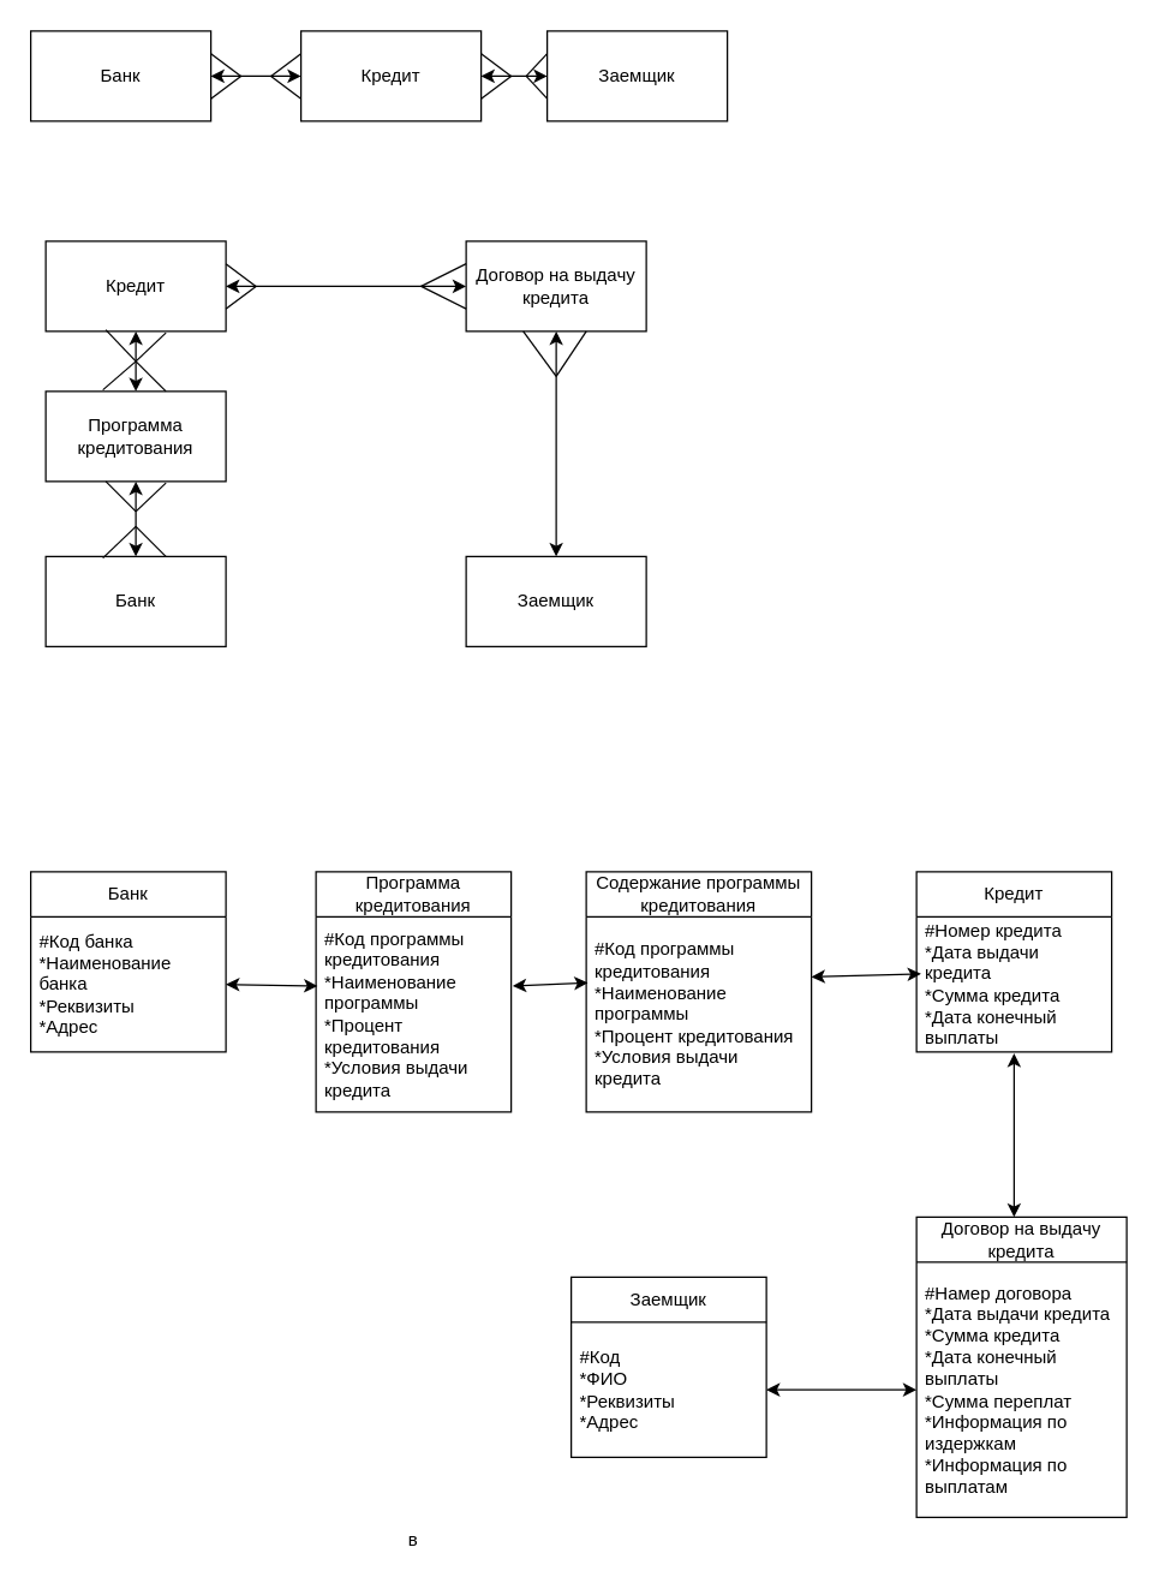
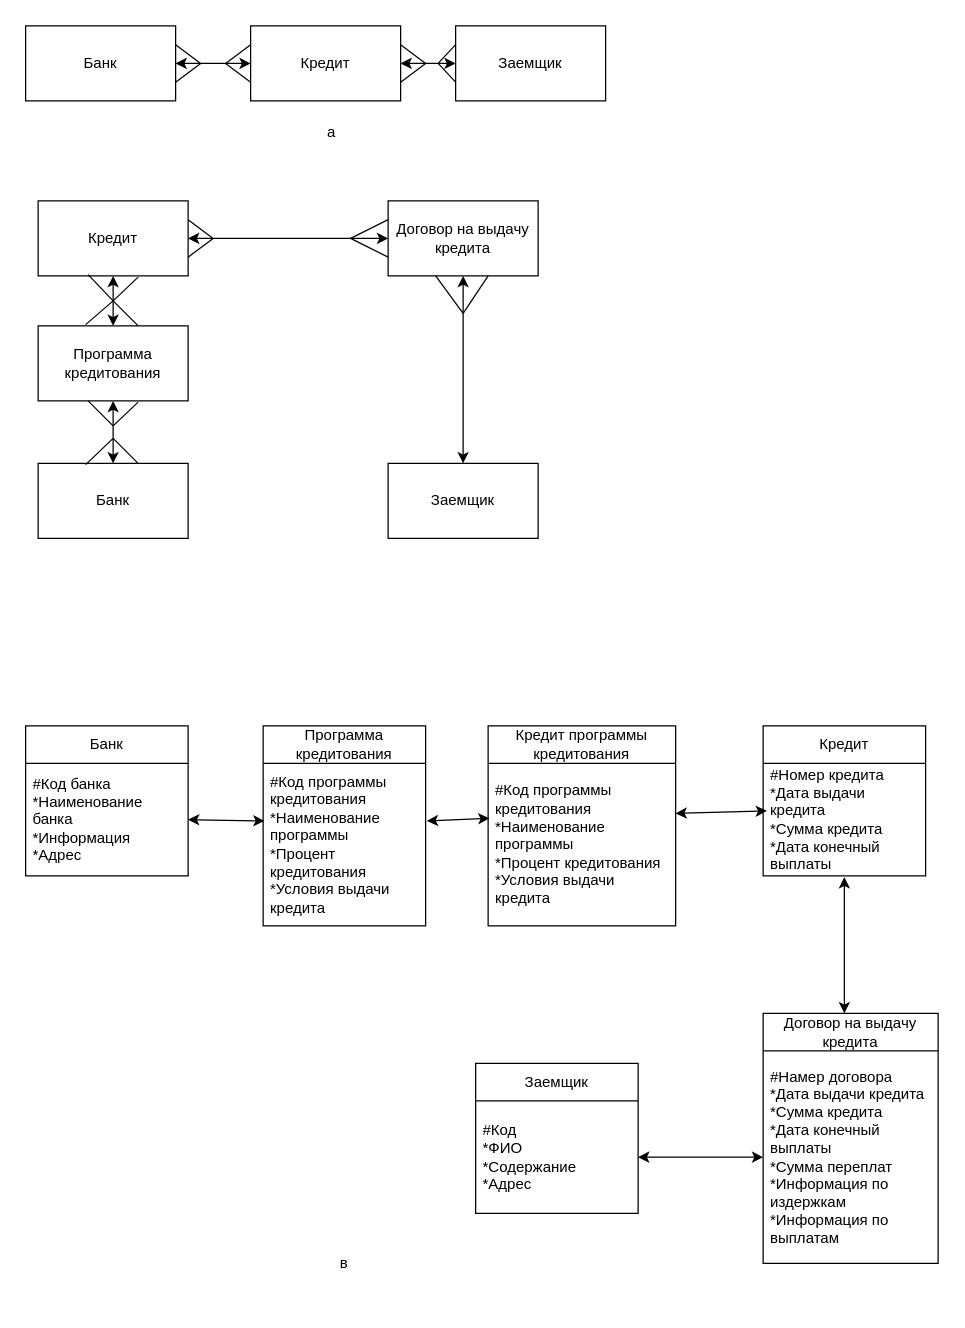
  <mxCell id="0" />
  <mxCell id="1" parent="0" />
  <mxCell id="2" value="Банк" style="rounded=0;whiteSpace=wrap;html=1;" vertex="1" parent="1"><mxGeometry x="20" y="20" width="120" height="60" as="geometry" /></mxCell>
  <mxCell id="3" value="Кредит" style="rounded=0;whiteSpace=wrap;html=1;" vertex="1" parent="1"><mxGeometry x="200" y="20" width="120" height="60" as="geometry" /></mxCell>
  <mxCell id="4" value="Заемщик" style="rounded=0;whiteSpace=wrap;html=1;" vertex="1" parent="1"><mxGeometry x="364" y="20" width="120" height="60" as="geometry" /></mxCell>
  <mxCell id="5" value="" style="endArrow=classic;startArrow=classic;html=1;rounded=0;exitX=1;exitY=0.5;exitDx=0;exitDy=0;entryX=0;entryY=0.5;entryDx=0;entryDy=0;" edge="1" parent="1" source="2" target="3"><mxGeometry width="50" height="50" relative="1" as="geometry"><mxPoint x="340" y="350" as="sourcePoint" /><mxPoint x="390" y="300" as="targetPoint" /></mxGeometry></mxCell>
  <mxCell id="6" value="" style="endArrow=classic;startArrow=classic;html=1;rounded=0;exitX=1;exitY=0.5;exitDx=0;exitDy=0;" edge="1" parent="1" source="3" target="4"><mxGeometry width="50" height="50" relative="1" as="geometry"><mxPoint x="150" y="60" as="sourcePoint" /><mxPoint x="210" y="60" as="targetPoint" /></mxGeometry></mxCell>
+ <mxCell id="7" value="а" style="text;html=1;strokeColor=none;fillColor=none;align=center;verticalAlign=middle;whiteSpace=wrap;rounded=0;" vertex="1" parent="1"><mxGeometry x="220" y="90" width="90" height="30" as="geometry" /></mxCell>
  <mxCell id="8" value="Банк" style="rounded=0;whiteSpace=wrap;html=1;" vertex="1" parent="1"><mxGeometry x="30" y="370" width="120" height="60" as="geometry" /></mxCell>
  <mxCell id="9" value="Кредит" style="rounded=0;whiteSpace=wrap;html=1;" vertex="1" parent="1"><mxGeometry x="30" y="160" width="120" height="60" as="geometry" /></mxCell>
  <mxCell id="10" value="Заемщик" style="rounded=0;whiteSpace=wrap;html=1;" vertex="1" parent="1"><mxGeometry x="310" y="370" width="120" height="60" as="geometry" /></mxCell>
  <mxCell id="11" value="" style="endArrow=classic;startArrow=classic;html=1;rounded=0;exitX=0.5;exitY=0;exitDx=0;exitDy=0;entryX=0.5;entryY=1;entryDx=0;entryDy=0;" edge="1" parent="1" source="8" target="12"><mxGeometry width="50" height="50" relative="1" as="geometry"><mxPoint x="340" y="510" as="sourcePoint" /><mxPoint x="90" y="320" as="targetPoint" /></mxGeometry></mxCell>
  <mxCell id="12" value="Программа кредитования" style="rounded=0;whiteSpace=wrap;html=1;" vertex="1" parent="1"><mxGeometry x="30" y="260" width="120" height="60" as="geometry" /></mxCell>
  <mxCell id="13" value="" style="endArrow=classic;startArrow=classic;html=1;rounded=0;exitX=0.5;exitY=0;exitDx=0;exitDy=0;entryX=0.5;entryY=1;entryDx=0;entryDy=0;" edge="1" parent="1" source="12" target="9"><mxGeometry width="50" height="50" relative="1" as="geometry"><mxPoint x="150" y="0" as="sourcePoint" /><mxPoint x="210" y="0" as="targetPoint" /></mxGeometry></mxCell>
  <mxCell id="14" value="" style="endArrow=classic;startArrow=classic;html=1;rounded=0;exitX=1;exitY=0.5;exitDx=0;exitDy=0;" edge="1" parent="1" source="9"><mxGeometry width="50" height="50" relative="1" as="geometry"><mxPoint x="340" y="190" as="sourcePoint" /><mxPoint x="310" y="190" as="targetPoint" /></mxGeometry></mxCell>
  <mxCell id="15" value="Договор на выдачу кредита" style="rounded=0;whiteSpace=wrap;html=1;" vertex="1" parent="1"><mxGeometry x="310" y="160" width="120" height="60" as="geometry" /></mxCell>
  <mxCell id="16" value="" style="endArrow=classic;startArrow=classic;html=1;rounded=0;entryX=0.5;entryY=1;entryDx=0;entryDy=0;exitX=0.5;exitY=0;exitDx=0;exitDy=0;" edge="1" parent="1" source="10" target="15"><mxGeometry width="50" height="50" relative="1" as="geometry"><mxPoint x="340" y="190" as="sourcePoint" /><mxPoint x="390" y="140" as="targetPoint" /></mxGeometry></mxCell>
- <mxCell id="17" value="в" style="text;html=1;strokeColor=none;fillColor=none;align=center;verticalAlign=middle;whiteSpace=wrap;rounded=0;" vertex="1" parent="1"><mxGeometry x="230" y="1010" width="90" height="30" as="geometry" /></mxCell>
+ <mxCell id="17" value="в" style="text;html=1;strokeColor=none;fillColor=none;align=center;verticalAlign=middle;whiteSpace=wrap;rounded=0;" vertex="1" parent="1"><mxGeometry x="230" y="995" width="90" height="30" as="geometry" /></mxCell>
  <mxCell id="18" value="Банк" style="swimlane;fontStyle=0;childLayout=stackLayout;horizontal=1;startSize=30;horizontalStack=0;resizeParent=1;resizeParentMax=0;resizeLast=0;collapsible=1;marginBottom=0;whiteSpace=wrap;html=1;" vertex="1" parent="1"><mxGeometry x="20" y="580" width="130" height="120" as="geometry" /></mxCell>
- <mxCell id="19" value="#Код банка&lt;br&gt;*Наименование банка&lt;br&gt;*Реквизиты&lt;br&gt;*Адрес" style="text;strokeColor=none;fillColor=none;align=left;verticalAlign=middle;spacingLeft=4;spacingRight=4;overflow=hidden;points=[[0,0.5],[1,0.5]];portConstraint=eastwest;rotatable=0;whiteSpace=wrap;html=1;" vertex="1" parent="18"><mxGeometry y="30" width="130" height="90" as="geometry" /></mxCell>
+ <mxCell id="19" value="#Код банка&lt;br&gt;*Наименование банка&lt;br&gt;*Информация&lt;br&gt;*Адрес" style="text;strokeColor=none;fillColor=none;align=left;verticalAlign=middle;spacingLeft=4;spacingRight=4;overflow=hidden;points=[[0,0.5],[1,0.5]];portConstraint=eastwest;rotatable=0;whiteSpace=wrap;html=1;" vertex="1" parent="18"><mxGeometry y="30" width="130" height="90" as="geometry" /></mxCell>
  <mxCell id="20" value="Заемщик" style="swimlane;fontStyle=0;childLayout=stackLayout;horizontal=1;startSize=30;horizontalStack=0;resizeParent=1;resizeParentMax=0;resizeLast=0;collapsible=1;marginBottom=0;whiteSpace=wrap;html=1;" vertex="1" parent="1"><mxGeometry x="380" y="850" width="130" height="120" as="geometry" /></mxCell>
- <mxCell id="21" value="#Код&lt;br&gt;*ФИО&lt;br&gt;*Реквизиты&lt;br&gt;*Адрес" style="text;strokeColor=none;fillColor=none;align=left;verticalAlign=middle;spacingLeft=4;spacingRight=4;overflow=hidden;points=[[0,0.5],[1,0.5]];portConstraint=eastwest;rotatable=0;whiteSpace=wrap;html=1;" vertex="1" parent="20"><mxGeometry y="30" width="130" height="90" as="geometry" /></mxCell>
+ <mxCell id="21" value="#Код&lt;br&gt;*ФИО&lt;br&gt;*Содержание&lt;br&gt;*Адрес" style="text;strokeColor=none;fillColor=none;align=left;verticalAlign=middle;spacingLeft=4;spacingRight=4;overflow=hidden;points=[[0,0.5],[1,0.5]];portConstraint=eastwest;rotatable=0;whiteSpace=wrap;html=1;" vertex="1" parent="20"><mxGeometry y="30" width="130" height="90" as="geometry" /></mxCell>
  <mxCell id="22" value="Программа кредитования" style="swimlane;fontStyle=0;childLayout=stackLayout;horizontal=1;startSize=30;horizontalStack=0;resizeParent=1;resizeParentMax=0;resizeLast=0;collapsible=1;marginBottom=0;whiteSpace=wrap;html=1;" vertex="1" parent="1"><mxGeometry x="210" y="580" width="130" height="160" as="geometry" /></mxCell>
  <mxCell id="23" value="#Код программы кредитования&lt;br&gt;*Наименование программы&lt;br&gt;*Процент кредитования&lt;br&gt;*Условия выдачи кредита" style="text;strokeColor=none;fillColor=none;align=left;verticalAlign=middle;spacingLeft=4;spacingRight=4;overflow=hidden;points=[[0,0.5],[1,0.5]];portConstraint=eastwest;rotatable=0;whiteSpace=wrap;html=1;" vertex="1" parent="22"><mxGeometry y="30" width="130" height="130" as="geometry" /></mxCell>
  <mxCell id="24" value="" style="endArrow=classic;startArrow=classic;html=1;rounded=0;exitX=1;exitY=0.5;exitDx=0;exitDy=0;entryX=0.008;entryY=0.354;entryDx=0;entryDy=0;entryPerimeter=0;" edge="1" parent="1" source="19" target="23"><mxGeometry width="50" height="50" relative="1" as="geometry"><mxPoint x="340" y="710" as="sourcePoint" /><mxPoint x="390" y="660" as="targetPoint" /></mxGeometry></mxCell>
- <mxCell id="25" value="Содержание программы кредитования" style="swimlane;fontStyle=0;childLayout=stackLayout;horizontal=1;startSize=30;horizontalStack=0;resizeParent=1;resizeParentMax=0;resizeLast=0;collapsible=1;marginBottom=0;whiteSpace=wrap;html=1;" vertex="1" parent="1"><mxGeometry x="390" y="580" width="150" height="160" as="geometry" /></mxCell>
+ <mxCell id="25" value="Кредит программы кредитования" style="swimlane;fontStyle=0;childLayout=stackLayout;horizontal=1;startSize=30;horizontalStack=0;resizeParent=1;resizeParentMax=0;resizeLast=0;collapsible=1;marginBottom=0;whiteSpace=wrap;html=1;" vertex="1" parent="1"><mxGeometry x="390" y="580" width="150" height="160" as="geometry" /></mxCell>
  <mxCell id="26" value="#Код программы кредитования&lt;br&gt;*Наименование программы&lt;br&gt;*Процент кредитования&lt;br&gt;*Условия выдачи кредита" style="text;strokeColor=none;fillColor=none;align=left;verticalAlign=middle;spacingLeft=4;spacingRight=4;overflow=hidden;points=[[0,0.5],[1,0.5]];portConstraint=eastwest;rotatable=0;whiteSpace=wrap;html=1;" vertex="1" parent="25"><mxGeometry y="30" width="150" height="130" as="geometry" /></mxCell>
  <mxCell id="27" value="" style="endArrow=classic;startArrow=classic;html=1;rounded=0;exitX=1.008;exitY=0.354;exitDx=0;exitDy=0;exitPerimeter=0;entryX=0.007;entryY=0.338;entryDx=0;entryDy=0;entryPerimeter=0;" edge="1" parent="1" source="23" target="26"><mxGeometry width="50" height="50" relative="1" as="geometry"><mxPoint x="340" y="610" as="sourcePoint" /><mxPoint x="390" y="560" as="targetPoint" /></mxGeometry></mxCell>
  <mxCell id="28" value="Кредит" style="swimlane;fontStyle=0;childLayout=stackLayout;horizontal=1;startSize=30;horizontalStack=0;resizeParent=1;resizeParentMax=0;resizeLast=0;collapsible=1;marginBottom=0;whiteSpace=wrap;html=1;" vertex="1" parent="1"><mxGeometry x="610" y="580" width="130" height="120" as="geometry" /></mxCell>
  <mxCell id="29" value="#Номер кредита&lt;br&gt;*Дата выдачи кредита&lt;br&gt;*Сумма кредита&lt;br&gt;*Дата конечный выплаты" style="text;strokeColor=none;fillColor=none;align=left;verticalAlign=middle;spacingLeft=4;spacingRight=4;overflow=hidden;points=[[0,0.5],[1,0.5]];portConstraint=eastwest;rotatable=0;whiteSpace=wrap;html=1;" vertex="1" parent="28"><mxGeometry y="30" width="130" height="90" as="geometry" /></mxCell>
  <mxCell id="30" value="" style="endArrow=classic;startArrow=classic;html=1;rounded=0;entryX=0.023;entryY=0.422;entryDx=0;entryDy=0;entryPerimeter=0;" edge="1" parent="1" target="29"><mxGeometry width="50" height="50" relative="1" as="geometry"><mxPoint x="540" y="650" as="sourcePoint" /><mxPoint x="390" y="560" as="targetPoint" /></mxGeometry></mxCell>
  <mxCell id="31" value="" style="endArrow=classic;startArrow=classic;html=1;rounded=0;entryX=0.5;entryY=1.011;entryDx=0;entryDy=0;entryPerimeter=0;" edge="1" parent="1" target="29"><mxGeometry width="50" height="50" relative="1" as="geometry"><mxPoint x="675" y="810" as="sourcePoint" /><mxPoint x="390" y="660" as="targetPoint" /></mxGeometry></mxCell>
  <mxCell id="32" value="Договор на выдачу кредита" style="swimlane;fontStyle=0;childLayout=stackLayout;horizontal=1;startSize=30;horizontalStack=0;resizeParent=1;resizeParentMax=0;resizeLast=0;collapsible=1;marginBottom=0;whiteSpace=wrap;html=1;" vertex="1" parent="1"><mxGeometry x="610" y="810" width="140" height="200" as="geometry" /></mxCell>
  <mxCell id="33" value="#Намер договора&lt;br&gt;*Дата выдачи кредита&lt;br&gt;*Сумма кредита&lt;br&gt;*Дата конечный выплаты&lt;br&gt;*Сумма переплат&lt;br&gt;*Информация по издержкам&lt;br&gt;*Информация по выплатам" style="text;strokeColor=none;fillColor=none;align=left;verticalAlign=middle;spacingLeft=4;spacingRight=4;overflow=hidden;points=[[0,0.5],[1,0.5]];portConstraint=eastwest;rotatable=0;whiteSpace=wrap;html=1;" vertex="1" parent="32"><mxGeometry y="30" width="140" height="170" as="geometry" /></mxCell>
  <mxCell id="34" value="" style="endArrow=classic;startArrow=classic;html=1;rounded=0;entryX=0;entryY=0.5;entryDx=0;entryDy=0;exitX=1;exitY=0.5;exitDx=0;exitDy=0;" edge="1" parent="1" source="21" target="33"><mxGeometry width="50" height="50" relative="1" as="geometry"><mxPoint x="340" y="810" as="sourcePoint" /><mxPoint x="390" y="760" as="targetPoint" /></mxGeometry></mxCell>
  <mxCell id="35" value="" style="endArrow=none;html=1;rounded=0;entryX=1;entryY=0.25;entryDx=0;entryDy=0;" edge="1" parent="1" target="2"><mxGeometry width="50" height="50" relative="1" as="geometry"><mxPoint x="160" y="50" as="sourcePoint" /><mxPoint x="390" y="160" as="targetPoint" /></mxGeometry></mxCell>
  <mxCell id="36" value="" style="endArrow=none;html=1;rounded=0;exitX=1;exitY=0.75;exitDx=0;exitDy=0;" edge="1" parent="1" source="2"><mxGeometry width="50" height="50" relative="1" as="geometry"><mxPoint x="170" y="60" as="sourcePoint" /><mxPoint x="160" y="50" as="targetPoint" /></mxGeometry></mxCell>
  <mxCell id="37" value="" style="endArrow=none;html=1;rounded=0;entryX=1;entryY=0.25;entryDx=0;entryDy=0;" edge="1" parent="1" target="3"><mxGeometry width="50" height="50" relative="1" as="geometry"><mxPoint x="340" y="50" as="sourcePoint" /><mxPoint x="390" y="160" as="targetPoint" /></mxGeometry></mxCell>
  <mxCell id="38" value="" style="endArrow=none;html=1;rounded=0;entryX=0;entryY=0.25;entryDx=0;entryDy=0;" edge="1" parent="1" target="3"><mxGeometry width="50" height="50" relative="1" as="geometry"><mxPoint x="180" y="50" as="sourcePoint" /><mxPoint x="390" y="160" as="targetPoint" /></mxGeometry></mxCell>
  <mxCell id="39" value="" style="endArrow=none;html=1;rounded=0;entryX=0;entryY=0.75;entryDx=0;entryDy=0;" edge="1" parent="1" target="3"><mxGeometry width="50" height="50" relative="1" as="geometry"><mxPoint x="180" y="50" as="sourcePoint" /><mxPoint x="390" y="160" as="targetPoint" /></mxGeometry></mxCell>
  <mxCell id="40" value="" style="endArrow=none;html=1;rounded=0;exitX=1;exitY=0.75;exitDx=0;exitDy=0;" edge="1" parent="1" source="3"><mxGeometry width="50" height="50" relative="1" as="geometry"><mxPoint x="340" y="210" as="sourcePoint" /><mxPoint x="340" y="50" as="targetPoint" /></mxGeometry></mxCell>
  <mxCell id="41" value="" style="endArrow=none;html=1;rounded=0;entryX=0;entryY=0.25;entryDx=0;entryDy=0;" edge="1" parent="1" target="4"><mxGeometry width="50" height="50" relative="1" as="geometry"><mxPoint x="350" y="50" as="sourcePoint" /><mxPoint x="390" y="160" as="targetPoint" /></mxGeometry></mxCell>
  <mxCell id="42" value="" style="endArrow=none;html=1;rounded=0;exitX=0;exitY=0.75;exitDx=0;exitDy=0;" edge="1" parent="1" source="4"><mxGeometry width="50" height="50" relative="1" as="geometry"><mxPoint x="340" y="210" as="sourcePoint" /><mxPoint x="350" y="50" as="targetPoint" /></mxGeometry></mxCell>
  <mxCell id="43" value="" style="endArrow=none;html=1;rounded=0;entryX=0.667;entryY=1;entryDx=0;entryDy=0;entryPerimeter=0;" edge="1" parent="1" target="15"><mxGeometry width="50" height="50" relative="1" as="geometry"><mxPoint x="370" y="250" as="sourcePoint" /><mxPoint x="390" y="160" as="targetPoint" /></mxGeometry></mxCell>
  <mxCell id="44" value="" style="endArrow=none;html=1;rounded=0;entryX=0.317;entryY=1;entryDx=0;entryDy=0;entryPerimeter=0;" edge="1" parent="1" target="15"><mxGeometry width="50" height="50" relative="1" as="geometry"><mxPoint x="370" y="250" as="sourcePoint" /><mxPoint x="390" y="160" as="targetPoint" /></mxGeometry></mxCell>
  <mxCell id="45" value="" style="endArrow=none;html=1;rounded=0;entryX=1;entryY=0.25;entryDx=0;entryDy=0;" edge="1" parent="1" target="9"><mxGeometry width="50" height="50" relative="1" as="geometry"><mxPoint x="170" y="190" as="sourcePoint" /><mxPoint x="390" y="160" as="targetPoint" /></mxGeometry></mxCell>
  <mxCell id="46" value="" style="endArrow=none;html=1;rounded=0;exitX=1;exitY=0.75;exitDx=0;exitDy=0;" edge="1" parent="1" source="9"><mxGeometry width="50" height="50" relative="1" as="geometry"><mxPoint x="340" y="210" as="sourcePoint" /><mxPoint x="170" y="190" as="targetPoint" /></mxGeometry></mxCell>
  <mxCell id="47" value="" style="endArrow=none;html=1;rounded=0;entryX=0;entryY=0.25;entryDx=0;entryDy=0;" edge="1" parent="1" target="15"><mxGeometry width="50" height="50" relative="1" as="geometry"><mxPoint x="280" y="190" as="sourcePoint" /><mxPoint x="390" y="160" as="targetPoint" /></mxGeometry></mxCell>
  <mxCell id="48" value="" style="endArrow=none;html=1;rounded=0;entryX=0;entryY=0.75;entryDx=0;entryDy=0;" edge="1" parent="1" target="15"><mxGeometry width="50" height="50" relative="1" as="geometry"><mxPoint x="280" y="190" as="sourcePoint" /><mxPoint x="308" y="199" as="targetPoint" /></mxGeometry></mxCell>
  <mxCell id="49" value="" style="endArrow=none;html=1;rounded=0;entryX=0.667;entryY=1.017;entryDx=0;entryDy=0;entryPerimeter=0;" edge="1" parent="1" target="9"><mxGeometry width="50" height="50" relative="1" as="geometry"><mxPoint x="90" y="240" as="sourcePoint" /><mxPoint x="390" y="160" as="targetPoint" /></mxGeometry></mxCell>
  <mxCell id="50" value="" style="endArrow=none;html=1;rounded=0;exitX=0.333;exitY=0.983;exitDx=0;exitDy=0;exitPerimeter=0;" edge="1" parent="1" source="9"><mxGeometry width="50" height="50" relative="1" as="geometry"><mxPoint x="340" y="210" as="sourcePoint" /><mxPoint x="90" y="240" as="targetPoint" /></mxGeometry></mxCell>
  <mxCell id="51" value="" style="endArrow=none;html=1;rounded=0;exitX=0.317;exitY=-0.017;exitDx=0;exitDy=0;exitPerimeter=0;" edge="1" parent="1" source="12"><mxGeometry width="50" height="50" relative="1" as="geometry"><mxPoint x="340" y="210" as="sourcePoint" /><mxPoint x="90" y="240" as="targetPoint" /></mxGeometry></mxCell>
  <mxCell id="52" value="" style="endArrow=none;html=1;rounded=0;exitX=0.667;exitY=0;exitDx=0;exitDy=0;exitPerimeter=0;" edge="1" parent="1" source="12"><mxGeometry width="50" height="50" relative="1" as="geometry"><mxPoint x="340" y="210" as="sourcePoint" /><mxPoint x="90" y="240" as="targetPoint" /></mxGeometry></mxCell>
  <mxCell id="53" value="" style="endArrow=none;html=1;rounded=0;" edge="1" parent="1"><mxGeometry width="50" height="50" relative="1" as="geometry"><mxPoint x="70" y="320" as="sourcePoint" /><mxPoint x="90" y="340" as="targetPoint" /></mxGeometry></mxCell>
  <mxCell id="54" value="" style="endArrow=none;html=1;rounded=0;entryX=0.667;entryY=1.017;entryDx=0;entryDy=0;entryPerimeter=0;" edge="1" parent="1" target="12"><mxGeometry width="50" height="50" relative="1" as="geometry"><mxPoint x="90" y="340" as="sourcePoint" /><mxPoint x="390" y="160" as="targetPoint" /></mxGeometry></mxCell>
  <mxCell id="55" value="" style="endArrow=none;html=1;rounded=0;exitX=0.317;exitY=0.017;exitDx=0;exitDy=0;exitPerimeter=0;" edge="1" parent="1" source="8"><mxGeometry width="50" height="50" relative="1" as="geometry"><mxPoint x="340" y="210" as="sourcePoint" /><mxPoint x="90" y="350" as="targetPoint" /></mxGeometry></mxCell>
  <mxCell id="56" value="" style="endArrow=none;html=1;rounded=0;" edge="1" parent="1"><mxGeometry width="50" height="50" relative="1" as="geometry"><mxPoint x="90" y="350" as="sourcePoint" /><mxPoint x="110" y="370" as="targetPoint" /></mxGeometry></mxCell>
